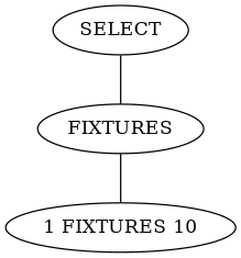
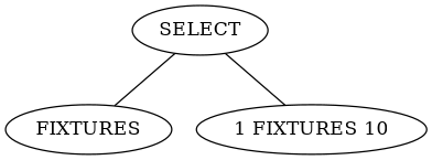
  strict graph {
    SELECT
    FIXTURES
    n3 [label="1 FIXTURES 10"]
    SELECT -- FIXTURES
-   FIXTURES -- n3
+   SELECT -- n3
  }
